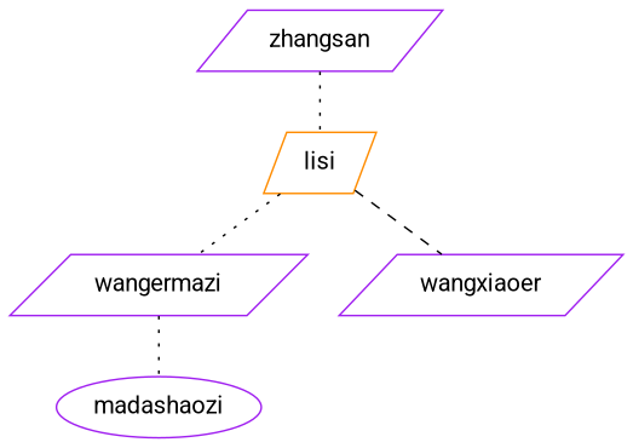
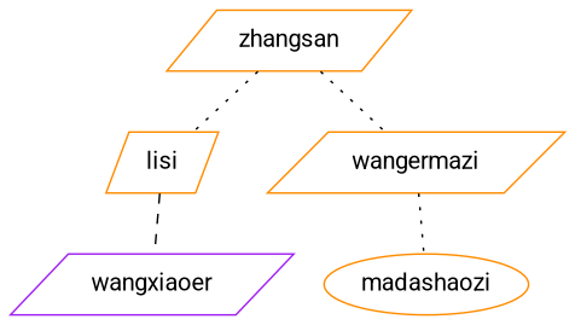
  graph {
    fontname=Roboto
    rankdir=TB
    node [color=purple fontname=Roboto shape=parallelogram]
    edge [fontname=Roboto style=dotted]
-   n1 [label=zhangsan]
+   n1 [color=darkorange label=zhangsan]
    n2 [color=darkorange label=lisi]
-   n3 [label=wangermazi]
+   n3 [color=darkorange label=wangermazi]
    n4 [label=wangxiaoer]
-   n5 [label=madashaozi shape=ellipse]
+   n5 [color=darkorange label=madashaozi shape=ellipse]
    n1 -- n2
-   n2 -- n3
+   n1 -- n3
    n2 -- n4 [style=dashed]
    n3 -- n5
  }
